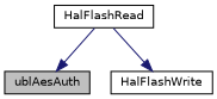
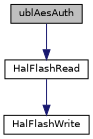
  digraph {
    rankdir=TB
    node [color=black fillcolor=white fontname=Helvetica fontsize=10 shape=record style=filled]
    edge [color=midnightblue fontname=Helvetica fontsize=10 labelfontname=Helvetica labelfontsize=10 style=solid]
    n1 [fillcolor=grey75 fontcolor=black height=0.2 label=ublAesAuth width=0.4]
    n2 [height=0.2 label=HalFlashRead width=0.4]
    n3 [height=0.2 label=HalFlashWrite width=0.4]
-   n2 -> n1
+   n1 -> n2
    n2 -> n3
  }
